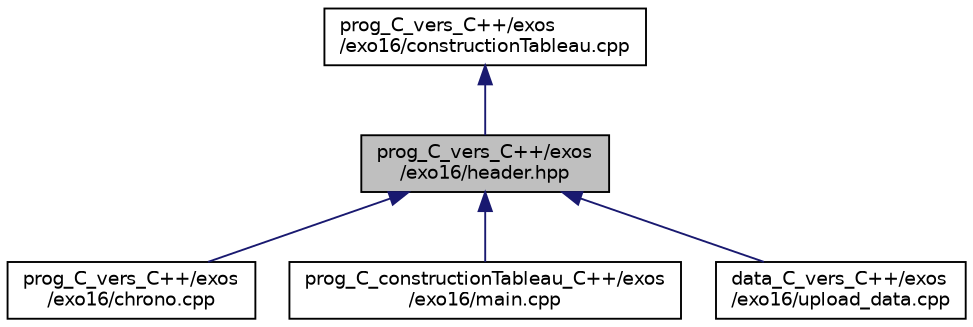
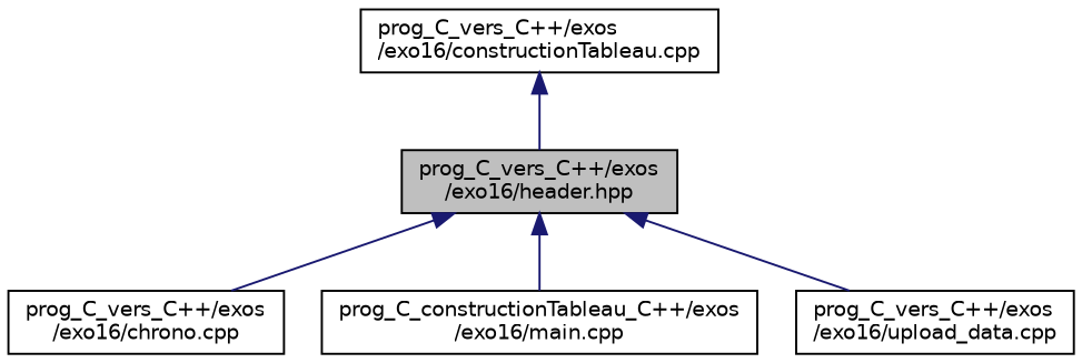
  digraph {
    node [color=black fillcolor=white fontname=Helvetica fontsize=10 shape=record style=filled]
    edge [color=midnightblue dir=back fontname=Helvetica fontsize=10 labelfontname=Helvetica labelfontsize=10 style=solid]
    n1 [fillcolor=grey75 fontcolor=black height=0.2 label="prog_C_vers_C++/exos\l/exo16/header.hpp" width=0.4]
    n2 [height=0.2 label="prog_C_vers_C++/exos\l/exo16/chrono.cpp" width=0.4]
    n3 [height=0.2 label="prog_C_constructionTableau_C++/exos\l/exo16/main.cpp" width=0.4]
-   n4 [height=0.2 label="data_C_vers_C++/exos\l/exo16/upload_data.cpp" width=0.4]
+   n4 [height=0.2 label="prog_C_vers_C++/exos\l/exo16/upload_data.cpp" width=0.4]
    n5 [height=0.2 label="prog_C_vers_C++/exos\l/exo16/constructionTableau.cpp" width=0.4]
    n1 -> n2
    n1 -> n3
    n1 -> n4
    n5 -> n1
  }
